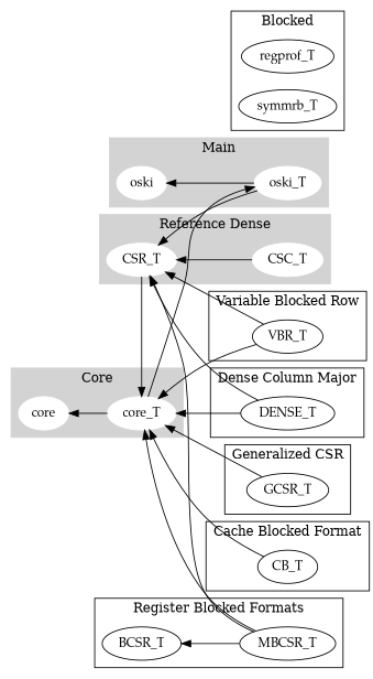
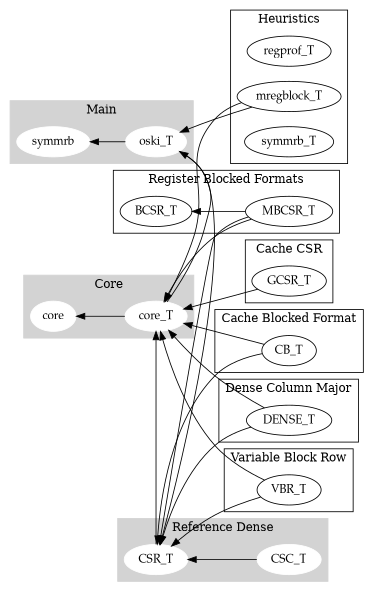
  digraph {
    compound=true
    rankdir=RL
    node [fontname=Palatino]
    n1 [color=white label=core style=filled]
    n2 [color=white label=core_T style=filled]
    n3 [color=white label=CSR_T style=filled]
    n4 [color=white label=CSC_T style=filled]
-   n5 [color=white label=oski style=filled]
+   n5 [color=white label=symmrb style=filled]
    n6 [color=white label=oski_T style=filled]
    n7 [label=regprof_T]
+   n8 [label=mregblock_T]
    n9 [label=symmrb_T]
    n10 [label=BCSR_T]
    n11 [label=MBCSR_T]
    n12 [label=GCSR_T]
    n13 [label=CB_T]
    n14 [label=DENSE_T]
    n15 [label=VBR_T]
    subgraph cluster_1 {
      color=lightgrey
      label=Core
      style=filled
      n1
      n2
    }
    subgraph cluster_2 {
      color=lightgrey
      label="Reference Dense"
      style=filled
      n3
      n4
    }
    subgraph cluster_3 {
      color=lightgrey
      label=Main
      style=filled
      n5
      n6
    }
    subgraph cluster_4 {
-     label=Blocked
+     label=Heuristics
      n7
+     n8
      n9
    }
    subgraph cluster_5 {
      label="Register Blocked Formats"
      n10
      n11
    }
    subgraph cluster_6 {
-     label="Generalized CSR"
+     label="Cache CSR"
      n12
    }
    subgraph cluster_7 {
      label="Cache Blocked Format"
      n13
    }
    subgraph cluster_8 {
      label="Dense Column Major"
      n14
    }
    subgraph cluster_9 {
-     label="Variable Blocked Row"
+     label="Variable Block Row"
      n15
    }
    n2 -> n1
    n2 -> n6
    n3 -> n2
    n4 -> n3
    n6 -> n3
    n6 -> n5
+   n8 -> n2
+   n8 -> n6
    n11 -> n2
    n11 -> n3
    n11 -> n10
    n12 -> n2
    n13 -> n2
+   n13 -> n3
    n14 -> n2
    n14 -> n3
    n15 -> n2
    n15 -> n3
  }
